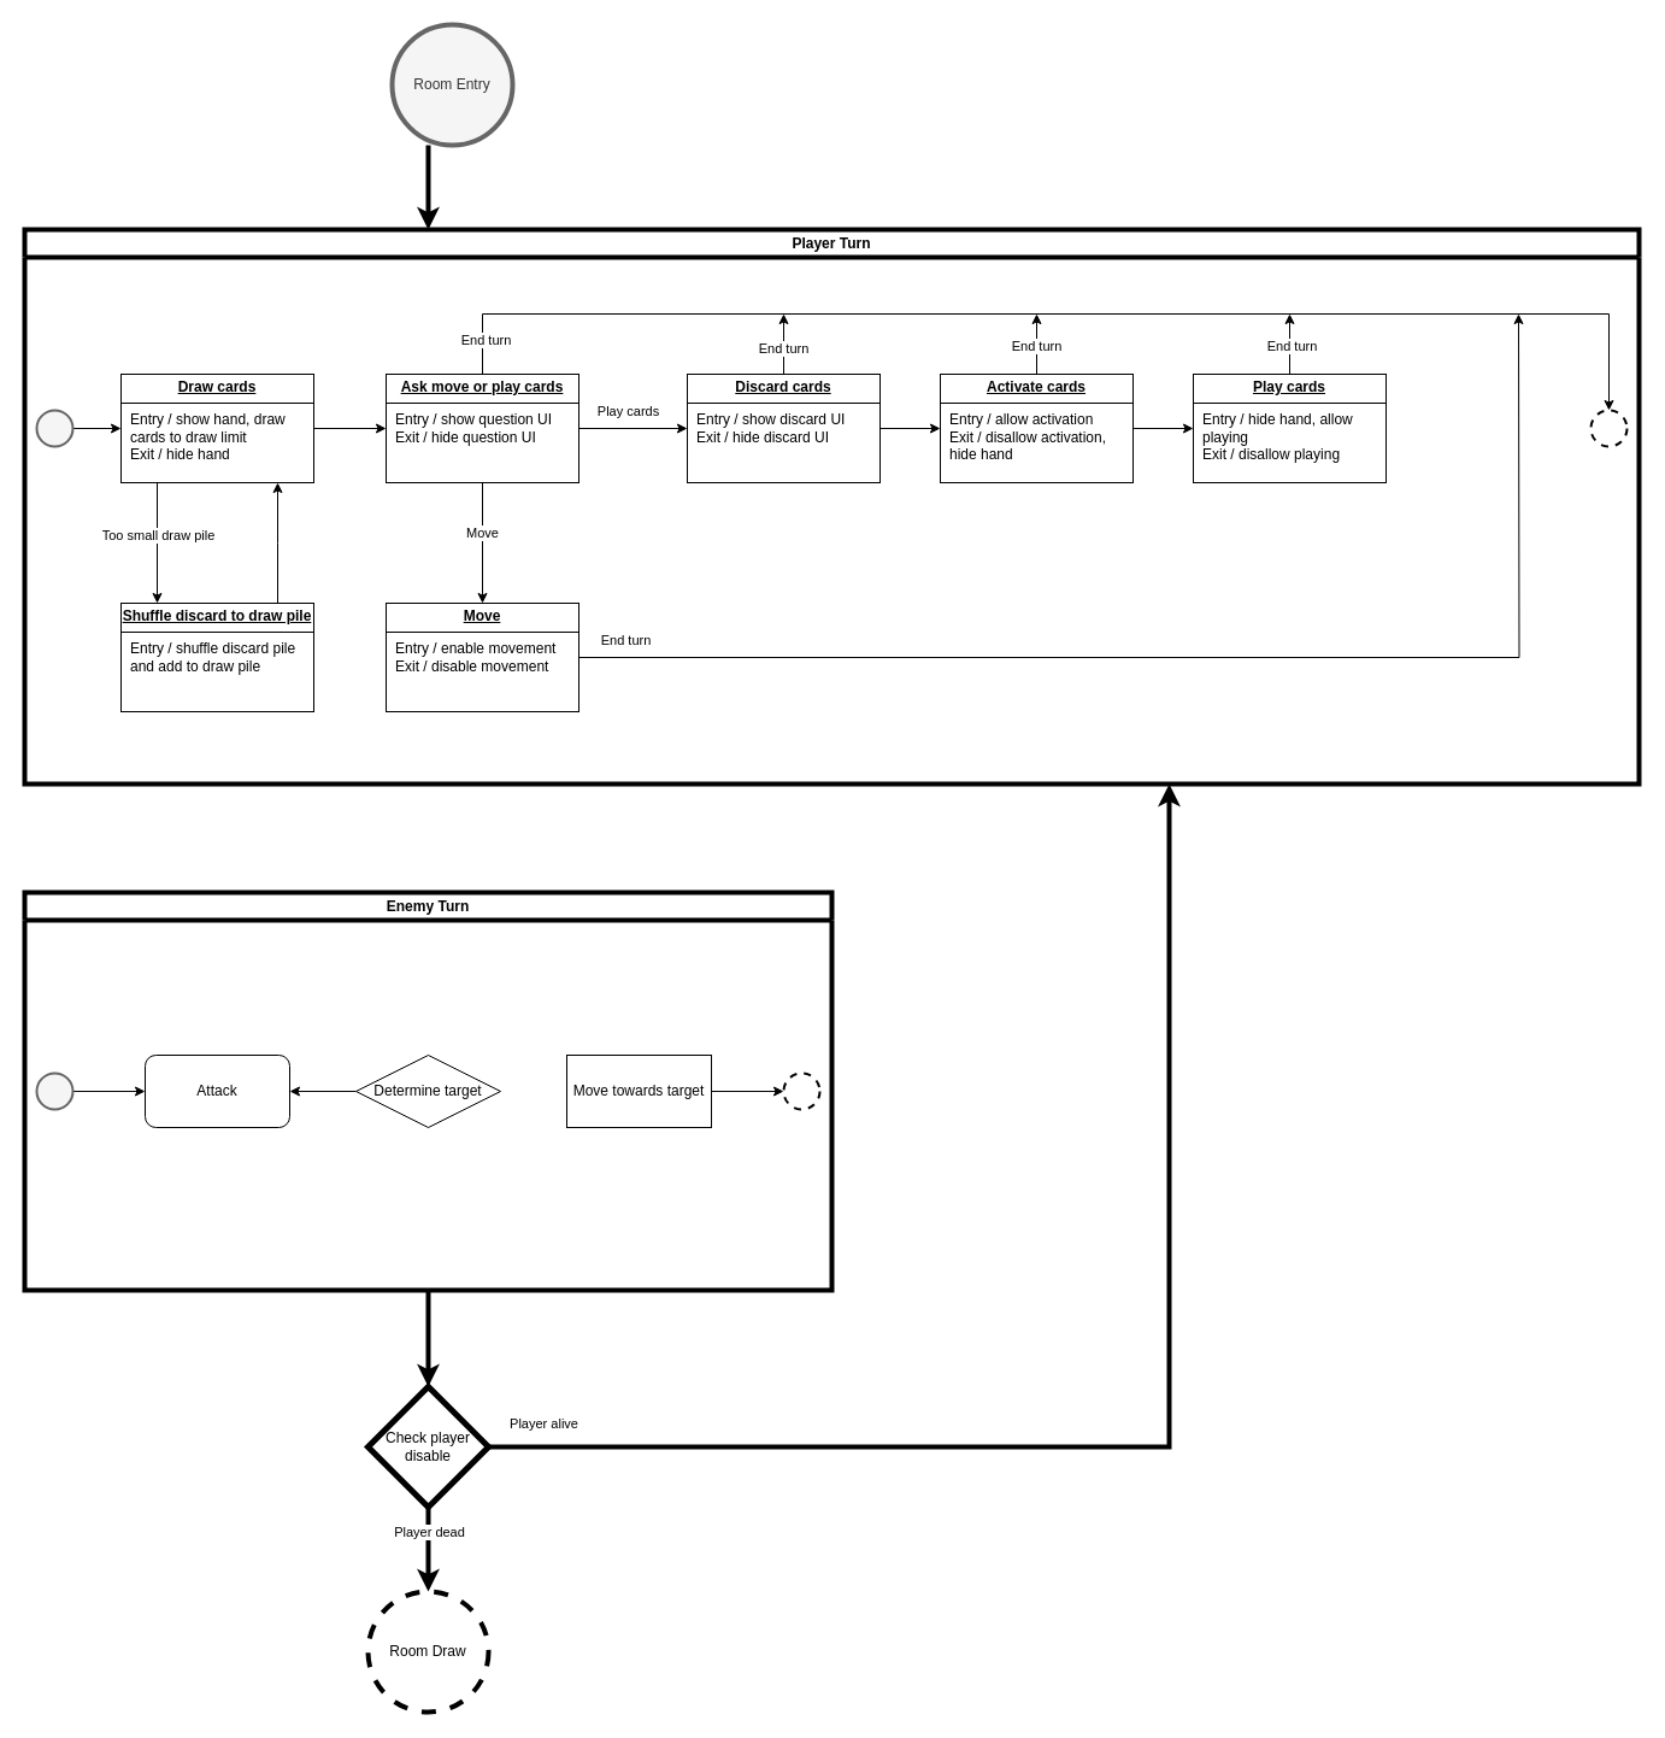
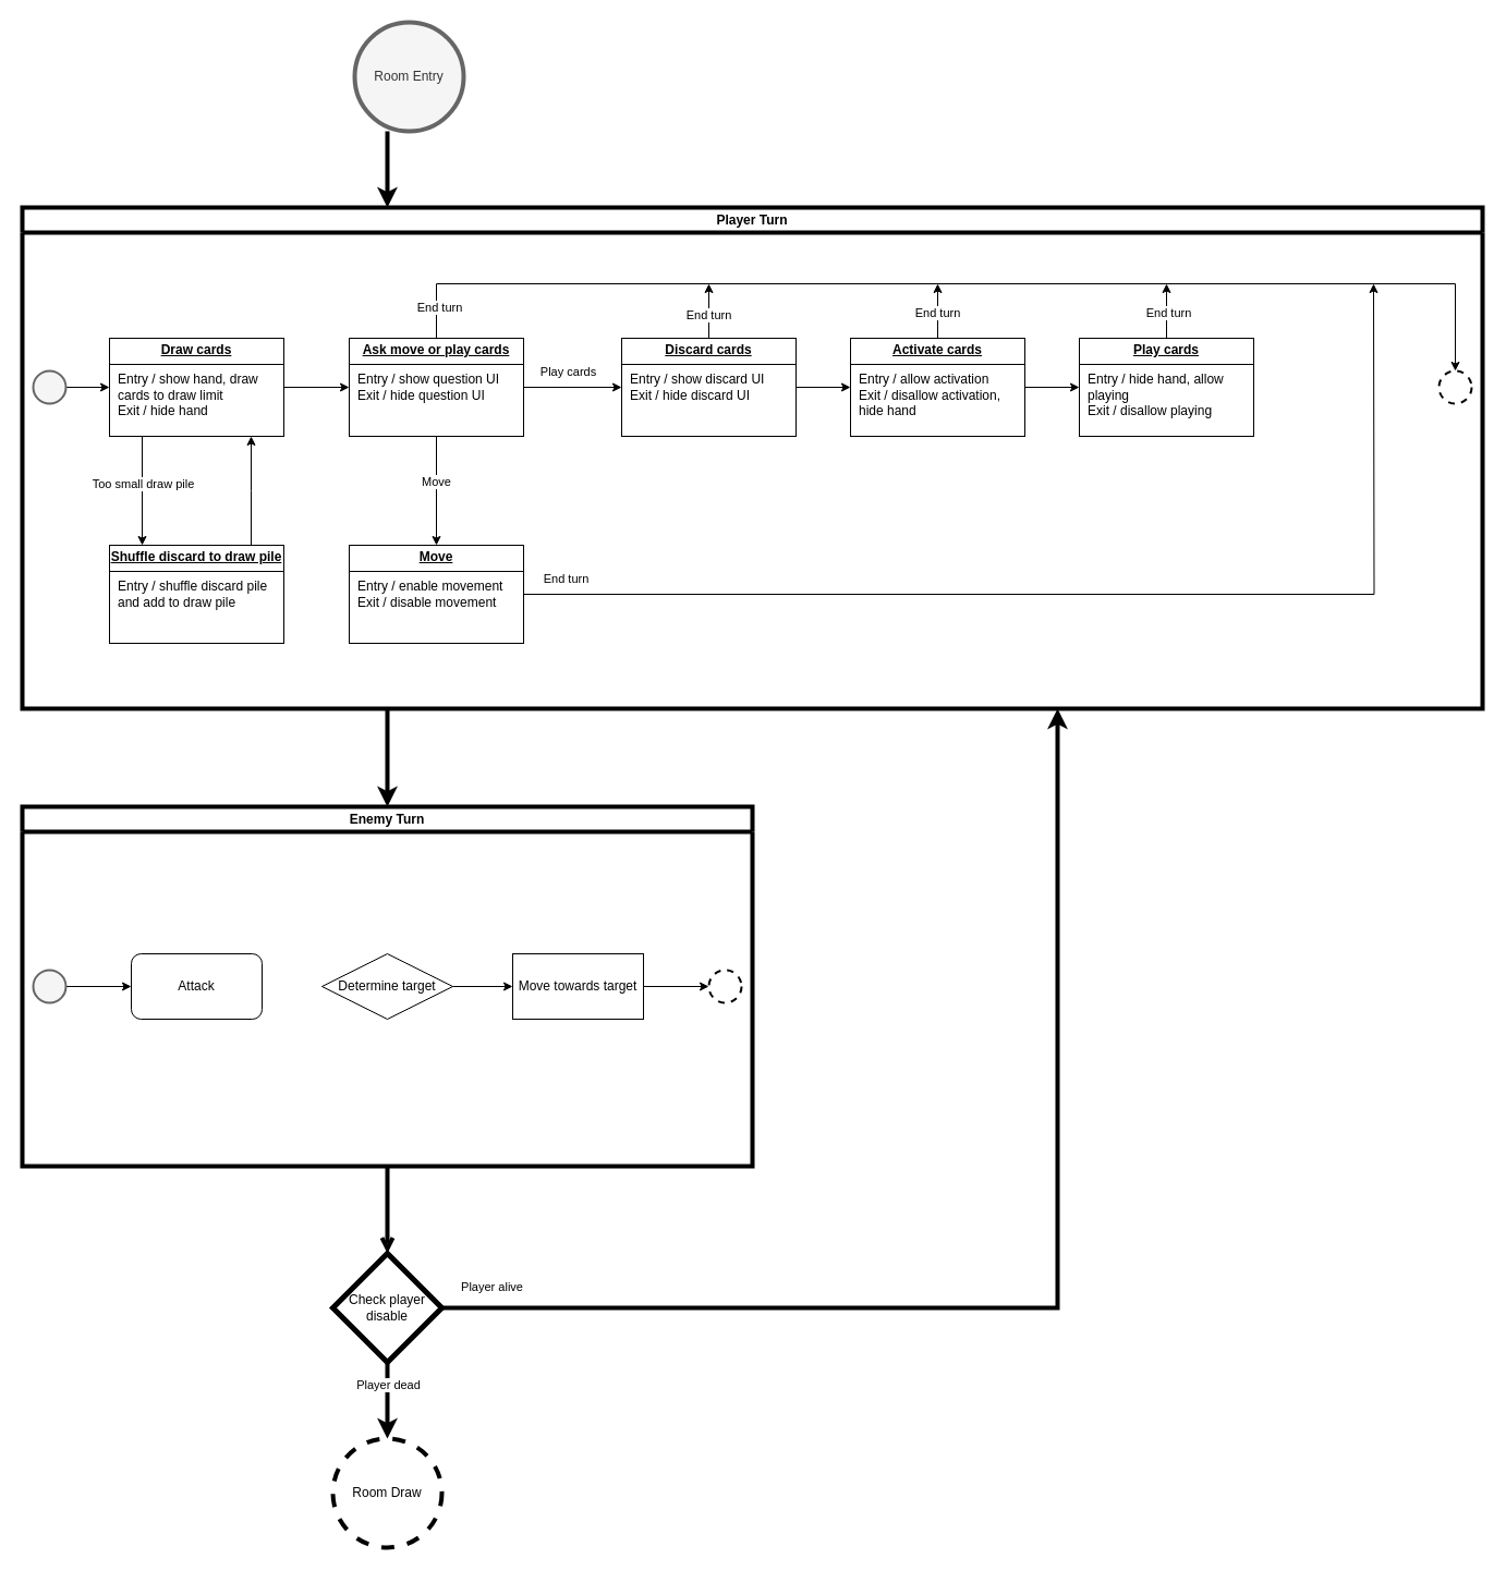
  <mxCell id="0" />
  <mxCell id="1" parent="0" />
  <mxCell id="2" style="edgeStyle=orthogonalEdgeStyle;rounded=0;orthogonalLoop=1;jettySize=auto;html=1;strokeWidth=4;" edge="1" parent="1" source="3" target="5"><mxGeometry relative="1" as="geometry"><Array as="points"><mxPoint x="355" y="170" /><mxPoint x="355" y="170" /></Array></mxGeometry></mxCell>
  <mxCell id="3" value="Room Entry" style="strokeWidth=4;html=1;shape=mxgraph.flowchart.start_2;whiteSpace=wrap;fillColor=#f5f5f5;fontColor=#333333;strokeColor=#666666;" vertex="1" parent="1"><mxGeometry x="325" y="20" width="100" height="100" as="geometry" /></mxCell>
+ <mxCell id="4" style="edgeStyle=orthogonalEdgeStyle;rounded=0;orthogonalLoop=1;jettySize=auto;html=1;strokeWidth=4;" edge="1" parent="1" source="5" target="38"><mxGeometry relative="1" as="geometry"><Array as="points"><mxPoint x="355" y="680" /><mxPoint x="355" y="680" /></Array></mxGeometry></mxCell>
  <mxCell id="5" value="Player Turn" style="swimlane;whiteSpace=wrap;html=1;strokeWidth=4;" vertex="1" parent="1"><mxGeometry x="20" y="190" width="1340" height="460" as="geometry"><mxRectangle x="60" y="290" width="140" height="30" as="alternateBounds" /></mxGeometry></mxCell>
  <mxCell id="6" style="edgeStyle=orthogonalEdgeStyle;rounded=0;orthogonalLoop=1;jettySize=auto;html=1;" edge="1" parent="5" source="7" target="20"><mxGeometry relative="1" as="geometry" /></mxCell>
  <mxCell id="7" value="" style="strokeWidth=2;html=1;shape=mxgraph.flowchart.start_2;whiteSpace=wrap;fillColor=#f5f5f5;fontColor=#333333;strokeColor=#666666;" vertex="1" parent="5"><mxGeometry x="10" y="150" width="30" height="30" as="geometry" /></mxCell>
  <mxCell id="8" value="" style="strokeWidth=2;html=1;shape=mxgraph.flowchart.start_2;whiteSpace=wrap;shadow=0;fillStyle=auto;dashed=1;" vertex="1" parent="5"><mxGeometry x="1300" y="150" width="30" height="30" as="geometry" /></mxCell>
  <mxCell id="9" style="edgeStyle=orthogonalEdgeStyle;rounded=0;orthogonalLoop=1;jettySize=auto;html=1;" edge="1" parent="5" source="13" target="25"><mxGeometry relative="1" as="geometry" /></mxCell>
  <mxCell id="10" value="Move" style="edgeLabel;html=1;align=center;verticalAlign=middle;resizable=0;points=[];" vertex="1" connectable="0" parent="9"><mxGeometry x="-0.188" y="-1" relative="1" as="geometry"><mxPoint as="offset" /></mxGeometry></mxCell>
  <mxCell id="11" style="edgeStyle=orthogonalEdgeStyle;rounded=0;orthogonalLoop=1;jettySize=auto;html=1;" edge="1" parent="5" source="13" target="29"><mxGeometry relative="1" as="geometry" /></mxCell>
  <mxCell id="12" value="Play cards" style="edgeLabel;html=1;align=center;verticalAlign=middle;resizable=0;points=[];" vertex="1" connectable="0" parent="11"><mxGeometry x="-0.222" y="-2" relative="1" as="geometry"><mxPoint x="5" y="-17" as="offset" /></mxGeometry></mxCell>
  <mxCell id="13" value="&lt;p style=&quot;margin:0px;margin-top:4px;text-align:center;text-decoration:underline;&quot;&gt;&lt;b&gt;Ask move or play cards&lt;/b&gt;&lt;/p&gt;&lt;hr size=&quot;1&quot; style=&quot;border-style:solid;&quot;&gt;&lt;p style=&quot;margin:0px;margin-left:8px;&quot;&gt;Entry / show question UI&lt;br&gt;&lt;/p&gt;&lt;p style=&quot;margin:0px;margin-left:8px;&quot;&gt;Exit / hide question UI&lt;/p&gt;" style="verticalAlign=top;align=left;overflow=fill;html=1;whiteSpace=wrap;" vertex="1" parent="5"><mxGeometry x="300" y="120" width="160" height="90" as="geometry" /></mxCell>
  <mxCell id="14" style="edgeStyle=orthogonalEdgeStyle;rounded=0;orthogonalLoop=1;jettySize=auto;html=1;" edge="1" parent="5" source="20" target="22"><mxGeometry relative="1" as="geometry"><Array as="points"><mxPoint x="110" y="260" /><mxPoint x="110" y="260" /></Array></mxGeometry></mxCell>
  <mxCell id="15" value="Too small draw pile" style="edgeLabel;html=1;align=center;verticalAlign=middle;resizable=0;points=[];" vertex="1" connectable="0" parent="14"><mxGeometry x="-0.146" relative="1" as="geometry"><mxPoint as="offset" /></mxGeometry></mxCell>
  <mxCell id="16" style="edgeStyle=orthogonalEdgeStyle;rounded=0;orthogonalLoop=1;jettySize=auto;html=1;" edge="1" parent="5" source="20" target="13"><mxGeometry relative="1" as="geometry" /></mxCell>
  <mxCell id="17" style="edgeStyle=orthogonalEdgeStyle;rounded=0;orthogonalLoop=1;jettySize=auto;html=1;" edge="1" parent="5" source="13" target="8"><mxGeometry relative="1" as="geometry"><mxPoint x="1260" y="80" as="targetPoint" /><Array as="points"><mxPoint x="380" y="70" /><mxPoint x="1315" y="70" /></Array></mxGeometry></mxCell>
  <mxCell id="18" value="&lt;div&gt;&lt;br&gt;&lt;/div&gt;&lt;div&gt;&lt;br&gt;&lt;/div&gt;" style="edgeLabel;html=1;align=center;verticalAlign=middle;resizable=0;points=[];" vertex="1" connectable="0" parent="17"><mxGeometry x="-0.951" relative="1" as="geometry"><mxPoint as="offset" /></mxGeometry></mxCell>
  <mxCell id="19" value="End turn" style="edgeLabel;html=1;align=center;verticalAlign=middle;resizable=0;points=[];" vertex="1" connectable="0" parent="17"><mxGeometry x="-0.946" y="-2" relative="1" as="geometry"><mxPoint as="offset" /></mxGeometry></mxCell>
  <mxCell id="20" value="&lt;p style=&quot;margin:0px;margin-top:4px;text-align:center;text-decoration:underline;&quot;&gt;&lt;b&gt;Draw cards&lt;/b&gt;&lt;/p&gt;&lt;hr size=&quot;1&quot; style=&quot;border-style:solid;&quot;&gt;&lt;p style=&quot;margin:0px;margin-left:8px;&quot;&gt;Entry / show hand, draw cards to draw limit&lt;/p&gt;&lt;p style=&quot;margin:0px;margin-left:8px;&quot;&gt;Exit / hide hand&lt;/p&gt;" style="verticalAlign=top;align=left;overflow=fill;html=1;whiteSpace=wrap;" vertex="1" parent="5"><mxGeometry x="80" y="120" width="160" height="90" as="geometry" /></mxCell>
  <mxCell id="21" style="edgeStyle=orthogonalEdgeStyle;rounded=0;orthogonalLoop=1;jettySize=auto;html=1;" edge="1" parent="5" source="22" target="20"><mxGeometry relative="1" as="geometry"><Array as="points"><mxPoint x="210" y="260" /><mxPoint x="210" y="260" /></Array></mxGeometry></mxCell>
  <mxCell id="22" value="&lt;p style=&quot;margin:0px;margin-top:4px;text-align:center;text-decoration:underline;&quot;&gt;&lt;b&gt;Shuffle discard to draw pile&lt;/b&gt;&lt;/p&gt;&lt;hr size=&quot;1&quot; style=&quot;border-style:solid;&quot;&gt;&lt;p style=&quot;margin:0px;margin-left:8px;&quot;&gt;Entry / shuffle discard pile and add to draw pile&lt;/p&gt;" style="verticalAlign=top;align=left;overflow=fill;html=1;whiteSpace=wrap;" vertex="1" parent="5"><mxGeometry x="80" y="310" width="160" height="90" as="geometry" /></mxCell>
  <mxCell id="23" style="edgeStyle=orthogonalEdgeStyle;rounded=0;orthogonalLoop=1;jettySize=auto;html=1;" edge="1" parent="5" source="25"><mxGeometry relative="1" as="geometry"><mxPoint x="1240" y="70" as="targetPoint" /></mxGeometry></mxCell>
  <mxCell id="24" value="End turn" style="edgeLabel;html=1;align=center;verticalAlign=middle;resizable=0;points=[];" vertex="1" connectable="0" parent="23"><mxGeometry x="-0.929" relative="1" as="geometry"><mxPoint y="-15" as="offset" /></mxGeometry></mxCell>
  <mxCell id="25" value="&lt;p style=&quot;margin:0px;margin-top:4px;text-align:center;text-decoration:underline;&quot;&gt;&lt;b&gt;Move&lt;/b&gt;&lt;/p&gt;&lt;hr size=&quot;1&quot; style=&quot;border-style:solid;&quot;&gt;&lt;p style=&quot;margin:0px;margin-left:8px;&quot;&gt;Entry / enable movement&lt;br&gt;&lt;/p&gt;&lt;p style=&quot;margin:0px;margin-left:8px;&quot;&gt;Exit / disable movement&lt;/p&gt;" style="verticalAlign=top;align=left;overflow=fill;html=1;whiteSpace=wrap;" vertex="1" parent="5"><mxGeometry x="300" y="310" width="160" height="90" as="geometry" /></mxCell>
  <mxCell id="26" style="edgeStyle=orthogonalEdgeStyle;rounded=0;orthogonalLoop=1;jettySize=auto;html=1;" edge="1" parent="5" source="29" target="33"><mxGeometry relative="1" as="geometry" /></mxCell>
  <mxCell id="27" style="edgeStyle=orthogonalEdgeStyle;rounded=0;orthogonalLoop=1;jettySize=auto;html=1;" edge="1" parent="5" source="29"><mxGeometry relative="1" as="geometry"><mxPoint x="630" y="70" as="targetPoint" /></mxGeometry></mxCell>
  <mxCell id="28" value="End turn" style="edgeLabel;html=1;align=center;verticalAlign=middle;resizable=0;points=[];" vertex="1" connectable="0" parent="27"><mxGeometry x="-0.137" y="1" relative="1" as="geometry"><mxPoint as="offset" /></mxGeometry></mxCell>
  <mxCell id="29" value="&lt;p style=&quot;margin:0px;margin-top:4px;text-align:center;text-decoration:underline;&quot;&gt;&lt;b&gt;Discard cards&lt;/b&gt;&lt;/p&gt;&lt;hr size=&quot;1&quot; style=&quot;border-style:solid;&quot;&gt;&lt;p style=&quot;margin:0px;margin-left:8px;&quot;&gt;Entry / show discard UI&lt;br&gt;&lt;/p&gt;&lt;p style=&quot;margin:0px;margin-left:8px;&quot;&gt;Exit / hide discard UI&lt;/p&gt;" style="verticalAlign=top;align=left;overflow=fill;html=1;whiteSpace=wrap;" vertex="1" parent="5"><mxGeometry x="550" y="120" width="160" height="90" as="geometry" /></mxCell>
  <mxCell id="30" style="edgeStyle=orthogonalEdgeStyle;rounded=0;orthogonalLoop=1;jettySize=auto;html=1;" edge="1" parent="5" source="33" target="36"><mxGeometry relative="1" as="geometry" /></mxCell>
  <mxCell id="31" style="edgeStyle=orthogonalEdgeStyle;rounded=0;orthogonalLoop=1;jettySize=auto;html=1;" edge="1" parent="5" source="33"><mxGeometry relative="1" as="geometry"><mxPoint x="840" y="70" as="targetPoint" /></mxGeometry></mxCell>
  <mxCell id="32" value="End turn" style="edgeLabel;html=1;align=center;verticalAlign=middle;resizable=0;points=[];" vertex="1" connectable="0" parent="31"><mxGeometry x="-0.055" y="1" relative="1" as="geometry"><mxPoint as="offset" /></mxGeometry></mxCell>
  <mxCell id="33" value="&lt;p style=&quot;margin:0px;margin-top:4px;text-align:center;text-decoration:underline;&quot;&gt;&lt;b&gt;Activate cards&lt;/b&gt;&lt;/p&gt;&lt;hr size=&quot;1&quot; style=&quot;border-style:solid;&quot;&gt;&lt;p style=&quot;margin:0px;margin-left:8px;&quot;&gt;Entry / allow activation&lt;br&gt;&lt;/p&gt;&lt;p style=&quot;margin:0px;margin-left:8px;&quot;&gt;Exit / disallow activation, hide hand&lt;/p&gt;" style="verticalAlign=top;align=left;overflow=fill;html=1;whiteSpace=wrap;" vertex="1" parent="5"><mxGeometry x="760" y="120" width="160" height="90" as="geometry" /></mxCell>
  <mxCell id="34" style="edgeStyle=orthogonalEdgeStyle;rounded=0;orthogonalLoop=1;jettySize=auto;html=1;" edge="1" parent="5" source="36"><mxGeometry relative="1" as="geometry"><mxPoint x="1050" y="70" as="targetPoint" /></mxGeometry></mxCell>
  <mxCell id="35" value="End turn" style="edgeLabel;html=1;align=center;verticalAlign=middle;resizable=0;points=[];" vertex="1" connectable="0" parent="34"><mxGeometry x="-0.055" y="-1" relative="1" as="geometry"><mxPoint as="offset" /></mxGeometry></mxCell>
  <mxCell id="36" value="&lt;p style=&quot;margin:0px;margin-top:4px;text-align:center;text-decoration:underline;&quot;&gt;&lt;b&gt;Play cards&lt;/b&gt;&lt;/p&gt;&lt;hr size=&quot;1&quot; style=&quot;border-style:solid;&quot;&gt;&lt;p style=&quot;margin:0px;margin-left:8px;&quot;&gt;Entry / hide hand, allow playing&lt;br&gt;&lt;/p&gt;&lt;p style=&quot;margin:0px;margin-left:8px;&quot;&gt;Exit / disallow playing&lt;/p&gt;" style="verticalAlign=top;align=left;overflow=fill;html=1;whiteSpace=wrap;" vertex="1" parent="5"><mxGeometry x="970" y="120" width="160" height="90" as="geometry" /></mxCell>
- <mxCell id="37" style="edgeStyle=orthogonalEdgeStyle;rounded=0;orthogonalLoop=1;jettySize=auto;html=1;strokeWidth=4;" edge="1" parent="1" source="38" target="52"><mxGeometry relative="1" as="geometry" /></mxCell>
+ <mxCell id="37" style="edgeStyle=orthogonalEdgeStyle;rounded=0;orthogonalLoop=1;jettySize=auto;html=1;strokeWidth=4;endArrow=open;" edge="1" parent="1" source="38" target="52"><mxGeometry relative="1" as="geometry" /></mxCell>
  <mxCell id="38" value="Enemy Turn" style="swimlane;whiteSpace=wrap;html=1;strokeWidth=4;" vertex="1" parent="1"><mxGeometry x="20" y="740" width="670" height="330" as="geometry"><mxRectangle x="60" y="840" width="140" height="30" as="alternateBounds" /></mxGeometry></mxCell>
  <mxCell id="39" style="edgeStyle=orthogonalEdgeStyle;rounded=0;orthogonalLoop=1;jettySize=auto;html=1;" edge="1" parent="38" source="40" target="42"><mxGeometry relative="1" as="geometry" /></mxCell>
  <mxCell id="40" value="" style="strokeWidth=2;html=1;shape=mxgraph.flowchart.start_2;whiteSpace=wrap;fillColor=#f5f5f5;fontColor=#333333;strokeColor=#666666;" vertex="1" parent="38"><mxGeometry x="10" y="150" width="30" height="30" as="geometry" /></mxCell>
  <mxCell id="41" value="" style="strokeWidth=2;html=1;shape=mxgraph.flowchart.start_2;whiteSpace=wrap;shadow=0;fillStyle=auto;dashed=1;" vertex="1" parent="38"><mxGeometry x="630" y="150" width="30" height="30" as="geometry" /></mxCell>
  <mxCell id="42" value="Attack" style="rounded=1;whiteSpace=wrap;html=1;" vertex="1" parent="38"><mxGeometry x="100" y="135" width="120" height="60" as="geometry" /></mxCell>
  <mxCell id="43" style="edgeStyle=orthogonalEdgeStyle;rounded=0;orthogonalLoop=1;jettySize=auto;html=1;" edge="1" parent="38" source="44" target="41"><mxGeometry relative="1" as="geometry" /></mxCell>
  <mxCell id="44" value="Move towards target" style="whiteSpace=wrap;html=1;rounded=0;" vertex="1" parent="38"><mxGeometry x="450" y="135" width="120" height="60" as="geometry" /></mxCell>
- <mxCell id="45" style="edgeStyle=orthogonalEdgeStyle;rounded=0;orthogonalLoop=1;jettySize=auto;html=1;" edge="1" parent="38" source="46" target="42"><mxGeometry relative="1" as="geometry" /></mxCell>
+ <mxCell id="45" style="edgeStyle=orthogonalEdgeStyle;rounded=0;orthogonalLoop=1;jettySize=auto;html=1;" edge="1" parent="38" source="46" target="44"><mxGeometry relative="1" as="geometry" /></mxCell>
  <mxCell id="46" value="Determine target" style="rhombus;whiteSpace=wrap;html=1;" vertex="1" parent="38"><mxGeometry x="275" y="135" width="120" height="60" as="geometry" /></mxCell>
  <mxCell id="47" value="Room Draw" style="strokeWidth=4;html=1;shape=mxgraph.flowchart.start_2;whiteSpace=wrap;dashed=1;" vertex="1" parent="1"><mxGeometry x="305" y="1320" width="100" height="100" as="geometry" /></mxCell>
  <mxCell id="48" style="edgeStyle=orthogonalEdgeStyle;rounded=0;orthogonalLoop=1;jettySize=auto;html=1;strokeWidth=4;" edge="1" parent="1" source="52" target="5"><mxGeometry relative="1" as="geometry"><Array as="points"><mxPoint x="970" y="1200" /><mxPoint x="970" y="420" /></Array></mxGeometry></mxCell>
  <mxCell id="49" value="Player alive" style="edgeLabel;html=1;align=center;verticalAlign=middle;resizable=0;points=[];" vertex="1" connectable="0" parent="48"><mxGeometry x="-0.642" y="1" relative="1" as="geometry"><mxPoint x="-155" y="-19" as="offset" /></mxGeometry></mxCell>
  <mxCell id="50" style="edgeStyle=orthogonalEdgeStyle;rounded=0;orthogonalLoop=1;jettySize=auto;html=1;strokeWidth=4;" edge="1" parent="1" source="52" target="47"><mxGeometry relative="1" as="geometry"><Array as="points"><mxPoint x="355" y="1300" /><mxPoint x="355" y="1300" /></Array></mxGeometry></mxCell>
  <mxCell id="51" value="Player dead" style="edgeLabel;html=1;align=center;verticalAlign=middle;resizable=0;points=[];" vertex="1" connectable="0" parent="50"><mxGeometry x="-0.87" y="1" relative="1" as="geometry"><mxPoint x="-1" y="15" as="offset" /></mxGeometry></mxCell>
  <mxCell id="52" value="Check player disable" style="strokeWidth=5;html=1;shape=mxgraph.flowchart.decision;whiteSpace=wrap;" vertex="1" parent="1"><mxGeometry x="305" y="1150" width="100" height="100" as="geometry" /></mxCell>
